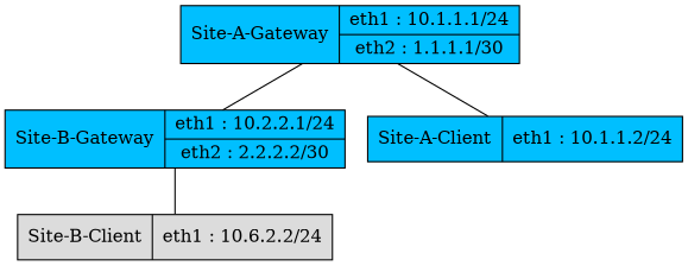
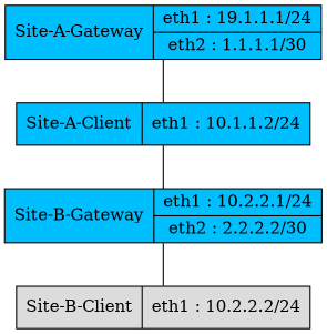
  graph {
    node [color=black fillcolor=deepskyblue shape=record style=filled]
    edge [color=black]
-   n1 [label="Site-A-Gateway|{eth1 : 10.1.1.1/24|eth2 : 1.1.1.1/30}"]
+   n1 [label="Site-A-Gateway|{eth1 : 19.1.1.1/24|eth2 : 1.1.1.1/30}"]
    n2 [label="Site-B-Gateway|{eth1 : 10.2.2.1/24|eth2 : 2.2.2.2/30}"]
    n3 [label="Site-A-Client|{eth1 : 10.1.1.2/24}"]
-   n4 [fillcolor=gainsboro label="Site-B-Client|{eth1 : 10.6.2.2/24}"]
-   n1 -- n2
+   n4 [fillcolor=gainsboro label="Site-B-Client|{eth1 : 10.2.2.2/24}"]
+   n3 -- n2
    n1 -- n3
    n2 -- n4
  }
